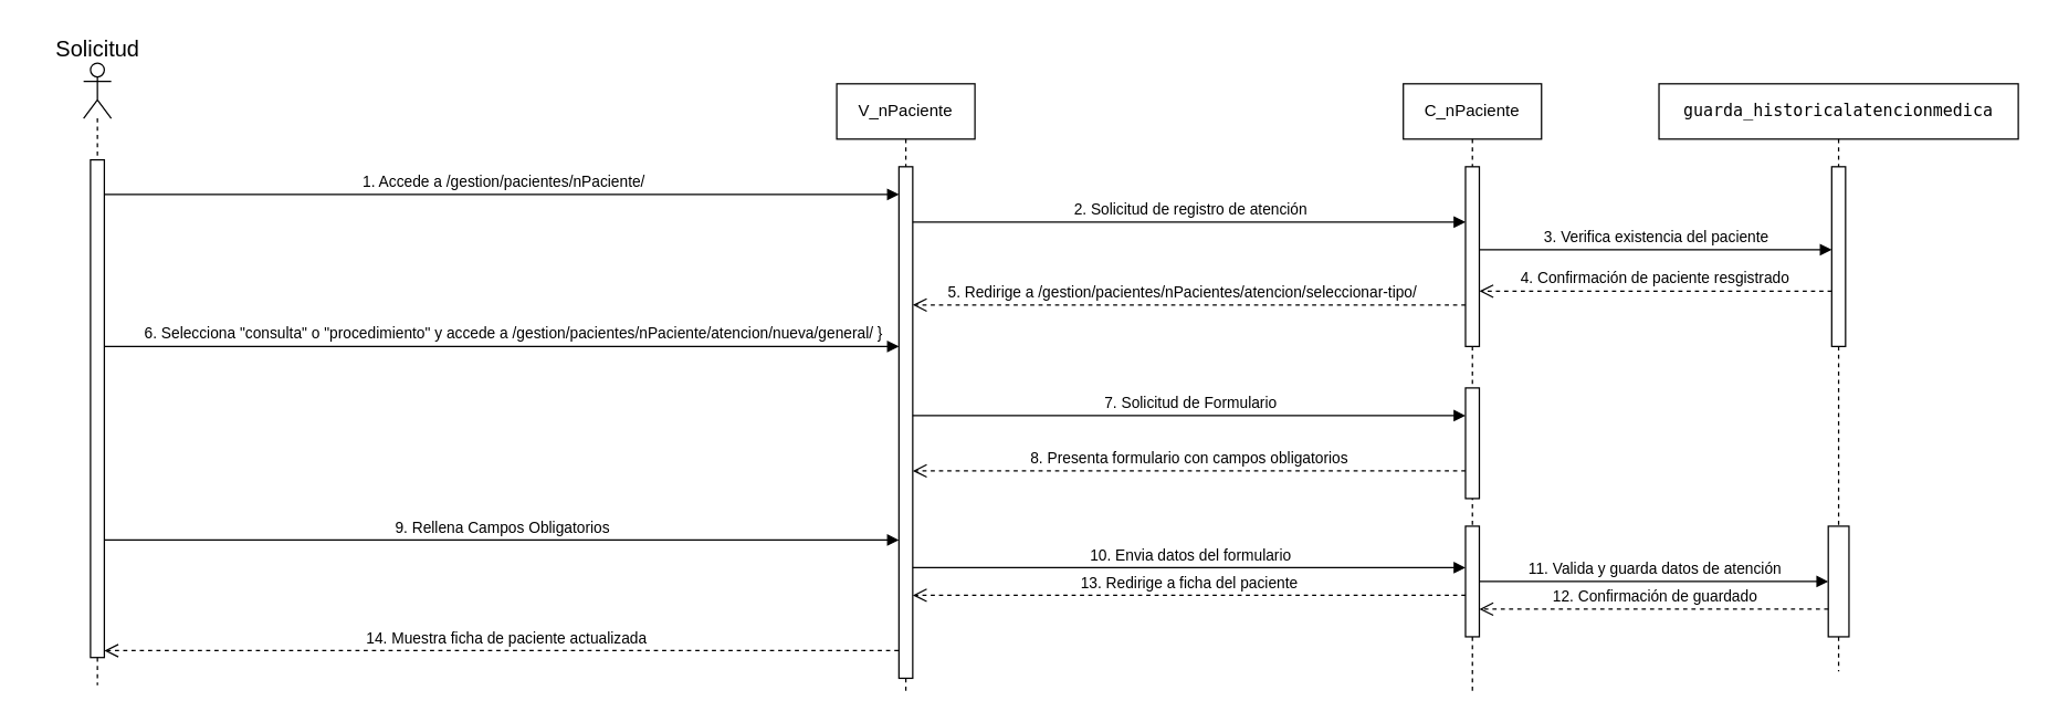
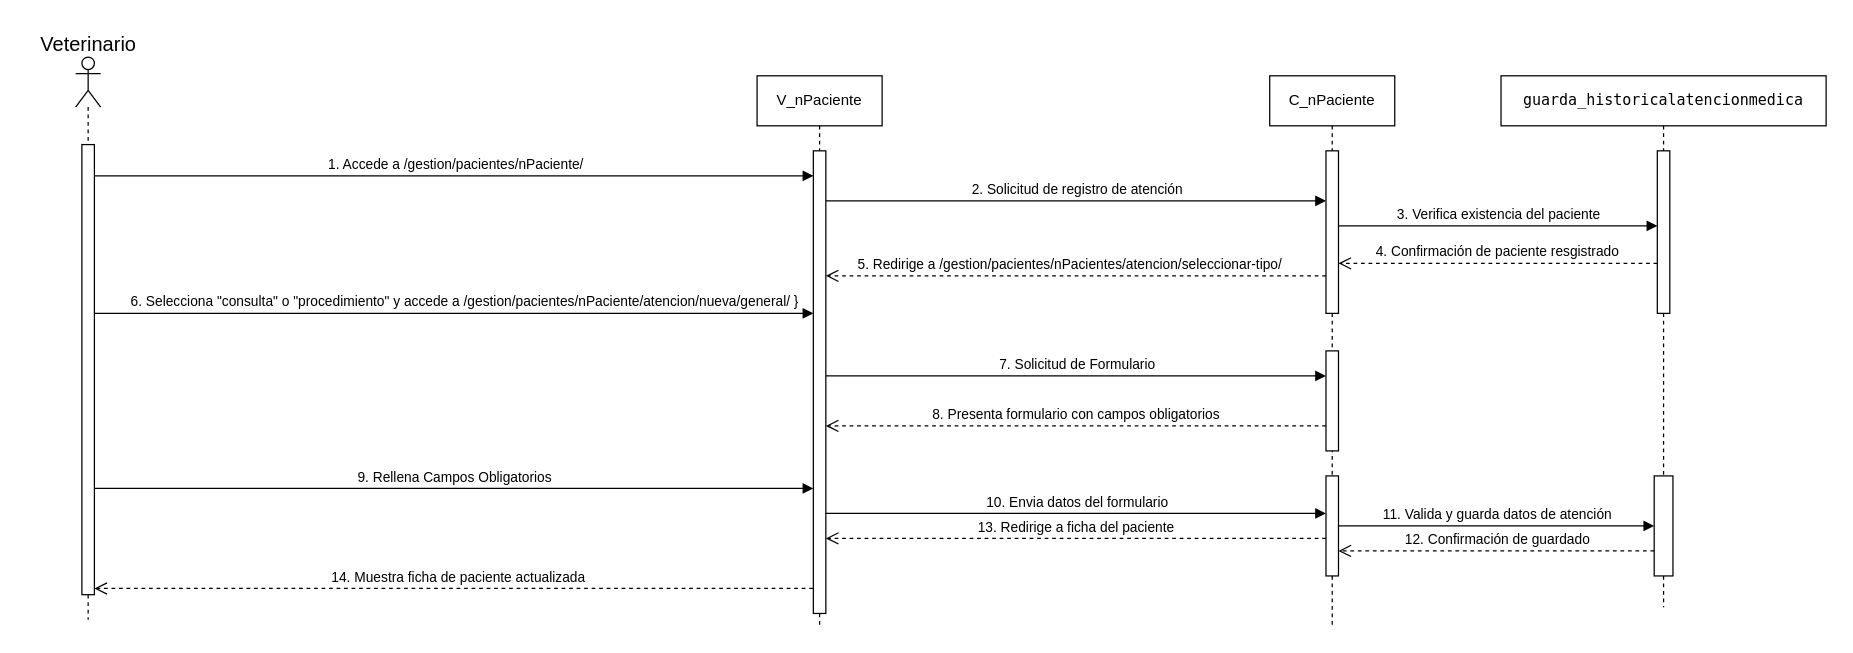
  <mxCell id="0" />
  <mxCell id="1" parent="0" />
  <mxCell id="2" value="1. Accede a /gestion/pacientes/nPaciente/" style="html=1;verticalAlign=bottom;endArrow=block;edgeStyle=elbowEdgeStyle;elbow=vertical;curved=0;rounded=0;" parent="1" source="5" target="9" edge="1"><mxGeometry x="0.004" relative="1" as="geometry"><mxPoint x="490" y="170" as="sourcePoint" /><Array as="points"><mxPoint x="540" y="140" /></Array><mxPoint x="830" y="140" as="targetPoint" /><mxPoint as="offset" /></mxGeometry></mxCell>
  <mxCell id="3" value="14. Muestra ficha de paciente actualizada" style="html=1;verticalAlign=bottom;endArrow=open;dashed=1;endSize=8;edgeStyle=elbowEdgeStyle;elbow=vertical;curved=0;rounded=0;" parent="1" target="5" edge="1"><mxGeometry x="0.0" relative="1" as="geometry"><mxPoint x="110.003" y="470" as="targetPoint" /><Array as="points"><mxPoint x="531.17" y="470" /><mxPoint x="551.17" y="430" /></Array><mxPoint x="655.67" y="470" as="sourcePoint" /><mxPoint as="offset" /></mxGeometry></mxCell>
  <mxCell id="4" value="" style="shape=umlLifeline;perimeter=lifelinePerimeter;whiteSpace=wrap;html=1;container=1;dropTarget=0;collapsible=0;recursiveResize=0;outlineConnect=0;portConstraint=eastwest;newEdgeStyle={&quot;curved&quot;:0,&quot;rounded&quot;:0};participant=umlActor;" vertex="1" parent="1"><mxGeometry x="60" y="45" width="20" height="450" as="geometry" /></mxCell>
  <mxCell id="5" value="" style="html=1;points=[[0,0,0,0,5],[0,1,0,0,-5],[1,0,0,0,5],[1,1,0,0,-5]];perimeter=orthogonalPerimeter;outlineConnect=0;targetShapes=umlLifeline;portConstraint=eastwest;newEdgeStyle={&quot;curved&quot;:0,&quot;rounded&quot;:0};" vertex="1" parent="4"><mxGeometry x="5" y="70" width="10" height="360" as="geometry" /></mxCell>
  <mxCell id="6" value="6. Selecciona &quot;consulta&quot; o &quot;procedimiento&quot; y accede a /gestion/pacientes/nPaciente/atencion/nueva/general/ }" style="html=1;verticalAlign=bottom;endArrow=block;edgeStyle=elbowEdgeStyle;elbow=vertical;curved=0;rounded=0;" edge="1" parent="1" source="5" target="9"><mxGeometry x="0.029" relative="1" as="geometry"><mxPoint x="108.833" y="250" as="sourcePoint" /><Array as="points"><mxPoint x="560" y="250" /><mxPoint x="600" y="230" /><mxPoint x="540" y="210" /></Array><mxPoint x="654.5" y="250" as="targetPoint" /><mxPoint as="offset" /></mxGeometry></mxCell>
  <mxCell id="7" value="9. Rellena Campos Obligatorios" style="html=1;verticalAlign=bottom;endArrow=block;edgeStyle=elbowEdgeStyle;elbow=vertical;curved=0;rounded=0;" edge="1" parent="1" source="5" target="9"><mxGeometry x="0.0" relative="1" as="geometry"><mxPoint x="110.003" y="390" as="sourcePoint" /><Array as="points"><mxPoint x="551.17" y="390" /><mxPoint x="541.17" y="370" /></Array><mxPoint x="655.67" y="390" as="targetPoint" /><mxPoint as="offset" /></mxGeometry></mxCell>
  <mxCell id="8" value="V_nPaciente" style="shape=umlLifeline;perimeter=lifelinePerimeter;whiteSpace=wrap;html=1;container=1;dropTarget=0;collapsible=0;recursiveResize=0;outlineConnect=0;portConstraint=eastwest;newEdgeStyle={&quot;curved&quot;:0,&quot;rounded&quot;:0};" vertex="1" parent="1"><mxGeometry x="605" y="60" width="100" height="440" as="geometry" /></mxCell>
  <mxCell id="9" value="" style="html=1;points=[[0,0,0,0,5],[0,1,0,0,-5],[1,0,0,0,5],[1,1,0,0,-5]];perimeter=orthogonalPerimeter;outlineConnect=0;targetShapes=umlLifeline;portConstraint=eastwest;newEdgeStyle={&quot;curved&quot;:0,&quot;rounded&quot;:0};" vertex="1" parent="8"><mxGeometry x="45" y="60" width="10" height="370" as="geometry" /></mxCell>
  <mxCell id="10" value="C_nPaciente" style="shape=umlLifeline;perimeter=lifelinePerimeter;whiteSpace=wrap;html=1;container=1;dropTarget=0;collapsible=0;recursiveResize=0;outlineConnect=0;portConstraint=eastwest;newEdgeStyle={&quot;curved&quot;:0,&quot;rounded&quot;:0};" vertex="1" parent="1"><mxGeometry x="1015" y="60" width="100" height="440" as="geometry" /></mxCell>
  <mxCell id="11" value="" style="html=1;points=[[0,0,0,0,5],[0,1,0,0,-5],[1,0,0,0,5],[1,1,0,0,-5]];perimeter=orthogonalPerimeter;outlineConnect=0;targetShapes=umlLifeline;portConstraint=eastwest;newEdgeStyle={&quot;curved&quot;:0,&quot;rounded&quot;:0};" vertex="1" parent="10"><mxGeometry x="45" y="60" width="10" height="130" as="geometry" /></mxCell>
  <mxCell id="12" value="" style="html=1;points=[[0,0,0,0,5],[0,1,0,0,-5],[1,0,0,0,5],[1,1,0,0,-5]];perimeter=orthogonalPerimeter;outlineConnect=0;targetShapes=umlLifeline;portConstraint=eastwest;newEdgeStyle={&quot;curved&quot;:0,&quot;rounded&quot;:0};" vertex="1" parent="10"><mxGeometry x="45" y="220" width="10" height="80" as="geometry" /></mxCell>
  <mxCell id="13" value="" style="html=1;points=[[0,0,0,0,5],[0,1,0,0,-5],[1,0,0,0,5],[1,1,0,0,-5]];perimeter=orthogonalPerimeter;outlineConnect=0;targetShapes=umlLifeline;portConstraint=eastwest;newEdgeStyle={&quot;curved&quot;:0,&quot;rounded&quot;:0};" vertex="1" parent="10"><mxGeometry x="45" y="320" width="10" height="80" as="geometry" /></mxCell>
  <mxCell id="14" value="10. Envia datos del formulario" style="html=1;verticalAlign=bottom;endArrow=block;edgeStyle=elbowEdgeStyle;elbow=vertical;curved=0;rounded=0;" edge="1" parent="1" source="9" target="13"><mxGeometry x="0.004" relative="1" as="geometry"><mxPoint x="657.003" y="410" as="sourcePoint" /><Array as="points"><mxPoint x="783.17" y="410" /></Array><mxPoint x="912.67" y="410" as="targetPoint" /><mxPoint as="offset" /></mxGeometry></mxCell>
  <mxCell id="15" value="2. Solicitud de registro de atención" style="html=1;verticalAlign=bottom;endArrow=block;edgeStyle=elbowEdgeStyle;elbow=vertical;curved=0;rounded=0;" edge="1" parent="1"><mxGeometry x="0.006" relative="1" as="geometry"><mxPoint x="660" y="160" as="sourcePoint" /><Array as="points"><mxPoint x="680" y="160" /></Array><mxPoint x="1060" y="160" as="targetPoint" /><mxPoint as="offset" /></mxGeometry></mxCell>
  <mxCell id="16" value="13. Redirige a ficha del paciente" style="html=1;verticalAlign=bottom;endArrow=open;dashed=1;endSize=8;edgeStyle=elbowEdgeStyle;elbow=vertical;curved=0;rounded=0;" edge="1" parent="1" source="13" target="9"><mxGeometry relative="1" as="geometry"><mxPoint x="657.003" y="450" as="targetPoint" /><Array as="points"><mxPoint x="773.17" y="430" /><mxPoint x="793.17" y="410" /></Array><mxPoint x="913" y="450" as="sourcePoint" /></mxGeometry></mxCell>
  <mxCell id="17" value="5. Redirige a /gestion/pacientes/nPacientes/atencion/seleccionar-tipo/&lt;span style=&quot;color: rgba(0, 0, 0, 0); font-family: monospace; font-size: 0px; text-align: start; background-color: rgb(236, 236, 236);&quot;&gt;%3CmxGraphModel%3E%3Croot%3E%3CmxCell%20id%3D%220%22%2F%3E%3CmxCell%20id%3D%221%22%20parent%3D%220%22%2F%3E%3CmxCell%20id%3D%222%22%20value%3D%22dispatch%22%20style%3D%22html%3D1%3BverticalAlign%3Dbottom%3BendArrow%3Dblock%3BedgeStyle%3DelbowEdgeStyle%3Belbow%3Dvertical%3Bcurved%3D0%3Brounded%3D0%3B%22%20edge%3D%221%22%20parent%3D%221%22%3E%3CmxGeometry%20x%3D%220.004%22%20relative%3D%221%22%20as%3D%22geometry%22%3E%3CmxPoint%20x%3D%22297.003%22%20y%3D%22390%22%20as%3D%22sourcePoint%22%2F%3E%3CArray%20as%3D%22points%22%3E%3CmxPoint%20x%3D%22423.17%22%20y%3D%22390%22%2F%3E%3C%2FArray%3E%3CmxPoint%20x%3D%22552.67%22%20y%3D%22390%22%20as%3D%22targetPoint%22%2F%3E%3CmxPoint%20as%3D%22offset%22%2F%3E%3C%2FmxGeometry%3E%3C%2FmxCell%3E%3CmxCell%20id%3D%223%22%20value%3D%22return%22%20style%3D%22html%3D1%3BverticalAlign%3Dbottom%3BendArrow%3Dopen%3Bdashed%3D1%3BendSize%3D8%3BedgeStyle%3DelbowEdgeStyle%3Belbow%3Dvertical%3Bcurved%3D0%3Brounded%3D0%3B%22%20edge%3D%221%22%20parent%3D%221%22%3E%3CmxGeometry%20relative%3D%221%22%20as%3D%22geometry%22%3E%3CmxPoint%20x%3D%22297.003%22%20y%3D%22430%22%20as%3D%22targetPoint%22%2F%3E%3CArray%20as%3D%22points%22%3E%3CmxPoint%20x%3D%22383.17%22%20y%3D%22430%22%2F%3E%3CmxPoint%20x%3D%22413.17%22%20y%3D%22410%22%2F%3E%3CmxPoint%20x%3D%22433.17%22%20y%3D%22390%22%2F%3E%3C%2FArray%3E%3CmxPoint%20x%3D%22552.67%22%20y%3D%22430%22%20as%3D%22sourcePoint%22%2F%3E%3C%2FmxGeometry%3E%3C%2FmxCell%3E%3C%2Froot%3E%3C%2FmxGraphModel%3E n&lt;/span&gt;" style="html=1;verticalAlign=bottom;endArrow=open;dashed=1;endSize=8;edgeStyle=elbowEdgeStyle;elbow=vertical;curved=0;rounded=0;" edge="1" parent="1"><mxGeometry x="0.024" relative="1" as="geometry"><mxPoint x="660" y="220" as="targetPoint" /><Array as="points"><mxPoint x="703.17" y="220" /><mxPoint x="773.17" y="200" /><mxPoint x="793.17" y="180" /></Array><mxPoint x="1060" y="220" as="sourcePoint" /><mxPoint as="offset" /></mxGeometry></mxCell>
  <mxCell id="18" value="&lt;code data-end=&quot;613&quot; data-start=&quot;579&quot;&gt;guarda_historicalatencionmedica&lt;/code&gt;" style="shape=umlLifeline;perimeter=lifelinePerimeter;whiteSpace=wrap;html=1;container=1;dropTarget=0;collapsible=0;recursiveResize=0;outlineConnect=0;portConstraint=eastwest;newEdgeStyle={&quot;curved&quot;:0,&quot;rounded&quot;:0};" vertex="1" parent="1"><mxGeometry x="1200" y="60" width="260" height="425" as="geometry" /></mxCell>
  <mxCell id="19" value="" style="html=1;points=[[0,0,0,0,5],[0,1,0,0,-5],[1,0,0,0,5],[1,1,0,0,-5]];perimeter=orthogonalPerimeter;outlineConnect=0;targetShapes=umlLifeline;portConstraint=eastwest;newEdgeStyle={&quot;curved&quot;:0,&quot;rounded&quot;:0};" vertex="1" parent="18"><mxGeometry x="125" y="60" width="10" height="130" as="geometry" /></mxCell>
  <mxCell id="20" value="" style="html=1;points=[[0,0,0,0,5],[0,1,0,0,-5],[1,0,0,0,5],[1,1,0,0,-5]];perimeter=orthogonalPerimeter;outlineConnect=0;targetShapes=umlLifeline;portConstraint=eastwest;newEdgeStyle={&quot;curved&quot;:0,&quot;rounded&quot;:0};" vertex="1" parent="18"><mxGeometry x="122.5" y="320" width="15" height="80" as="geometry" /></mxCell>
  <mxCell id="21" value="3. Verifica existencia del paciente" style="html=1;verticalAlign=bottom;endArrow=block;edgeStyle=elbowEdgeStyle;elbow=vertical;curved=0;rounded=0;" edge="1" parent="1" source="11" target="19"><mxGeometry x="0.004" relative="1" as="geometry"><mxPoint x="1063.833" y="180" as="sourcePoint" /><Array as="points"><mxPoint x="1168" y="180" /></Array><mxPoint x="1260" y="180" as="targetPoint" /><mxPoint as="offset" /></mxGeometry></mxCell>
  <mxCell id="22" value="4. Confirmación de paciente resgistrado" style="html=1;verticalAlign=bottom;endArrow=open;dashed=1;endSize=8;edgeStyle=elbowEdgeStyle;elbow=vertical;curved=0;rounded=0;" edge="1" parent="1" source="19"><mxGeometry relative="1" as="geometry"><mxPoint x="1070" y="210" as="targetPoint" /><Array as="points"><mxPoint x="1155" y="210" /><mxPoint x="1180" y="190" /><mxPoint x="1200" y="170" /></Array><mxPoint x="1269.5" y="210" as="sourcePoint" /></mxGeometry></mxCell>
  <mxCell id="23" value="11. Valida y guarda datos de atención" style="html=1;verticalAlign=bottom;endArrow=block;edgeStyle=elbowEdgeStyle;elbow=vertical;curved=0;rounded=0;" edge="1" parent="1" source="13" target="20"><mxGeometry x="0.007" relative="1" as="geometry"><mxPoint x="1065" y="420" as="sourcePoint" /><Array as="points"><mxPoint x="1168" y="420" /></Array><mxPoint x="1270" y="420" as="targetPoint" /><mxPoint as="offset" /></mxGeometry></mxCell>
  <mxCell id="24" value="12. Confirmación de guardado" style="html=1;verticalAlign=bottom;endArrow=open;dashed=1;endSize=8;edgeStyle=elbowEdgeStyle;elbow=vertical;curved=0;rounded=0;" edge="1" parent="1" source="20" target="13"><mxGeometry relative="1" as="geometry"><mxPoint x="1065" y="440" as="targetPoint" /><Array as="points"><mxPoint x="1155" y="440" /><mxPoint x="1180" y="420" /><mxPoint x="1200" y="400" /></Array><mxPoint x="1270" y="440" as="sourcePoint" /></mxGeometry></mxCell>
  <mxCell id="25" value="7. Solicitud de Formulario" style="html=1;verticalAlign=bottom;endArrow=block;edgeStyle=elbowEdgeStyle;elbow=vertical;curved=0;rounded=0;" edge="1" parent="1" source="9" target="12"><mxGeometry x="0.004" relative="1" as="geometry"><mxPoint x="657" y="300" as="sourcePoint" /><Array as="points"><mxPoint x="783.167" y="300" /></Array><mxPoint x="912.667" y="300" as="targetPoint" /><mxPoint as="offset" /></mxGeometry></mxCell>
  <mxCell id="26" value="8. Presenta formulario con campos obligatorios" style="html=1;verticalAlign=bottom;endArrow=open;dashed=1;endSize=8;edgeStyle=elbowEdgeStyle;elbow=vertical;curved=0;rounded=0;" edge="1" parent="1" source="12" target="9"><mxGeometry relative="1" as="geometry"><mxPoint x="657" y="340" as="targetPoint" /><Array as="points"><mxPoint x="743.167" y="340" /><mxPoint x="773.167" y="320" /><mxPoint x="793.167" y="300" /></Array><mxPoint x="912.667" y="340" as="sourcePoint" /></mxGeometry></mxCell>
- <mxCell id="27" value="Solicitud" style="text;html=1;align=center;verticalAlign=middle;resizable=0;points=[];autosize=1;strokeColor=none;fillColor=none;fontSize=16;" vertex="1" parent="1"><mxGeometry x="20" width="100" height="30" as="geometry" y="20" /></mxCell>
+ <mxCell id="27" value="Veterinario" style="text;html=1;align=center;verticalAlign=middle;resizable=0;points=[];autosize=1;strokeColor=none;fillColor=none;fontSize=16;" vertex="1" parent="1"><mxGeometry x="20" width="100" height="30" as="geometry" y="20" /></mxCell>
